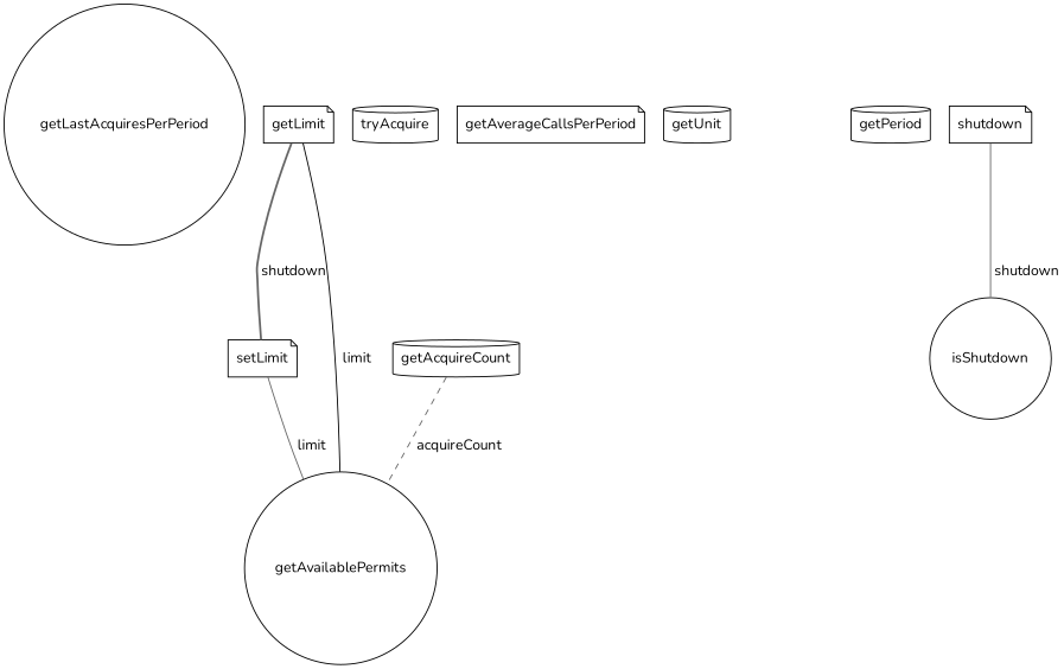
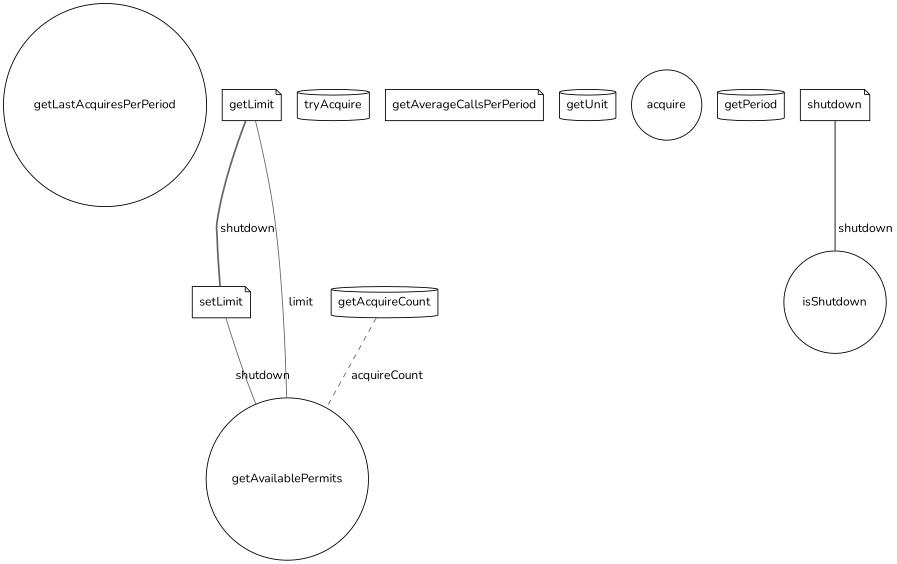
  digraph {
    fontname=Nunito
    node [fontname=Nunito shape=circle]
    edge [color=gray40 dir=none fontname=Nunito style=solid]
    getLastAcquiresPerPeriod
    getLimit [shape=note]
    setLimit [shape=note]
    getAvailablePermits
    tryAcquire [shape=cylinder]
    getAcquireCount [shape=cylinder]
    getAverageCallsPerPeriod [shape=note]
    getUnit [shape=cylinder]
+   acquire
    getPeriod [shape=cylinder]
    shutdown [shape=note]
    isShutdown
    getLimit -> setLimit [label=" shutdown" style=bold]
-   getLimit -> getAvailablePermits [color=black label=" limit"]
-   setLimit -> getAvailablePermits [label=" limit"]
+   getLimit -> getAvailablePermits [label=" limit"]
+   setLimit -> getAvailablePermits [label=" shutdown"]
    getAcquireCount -> getAvailablePermits [label=" acquireCount" style=dashed]
-   shutdown -> isShutdown [label=" shutdown"]
+   shutdown -> isShutdown [color=black label=" shutdown"]
  }
